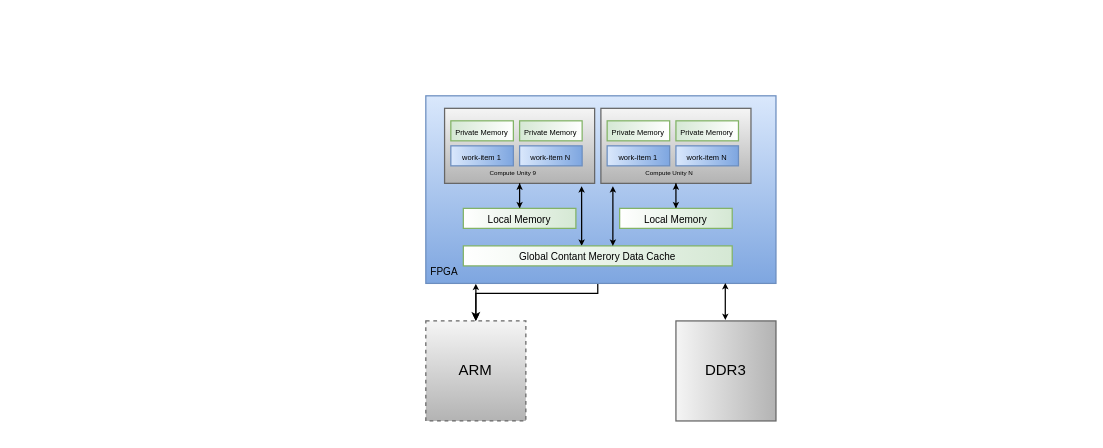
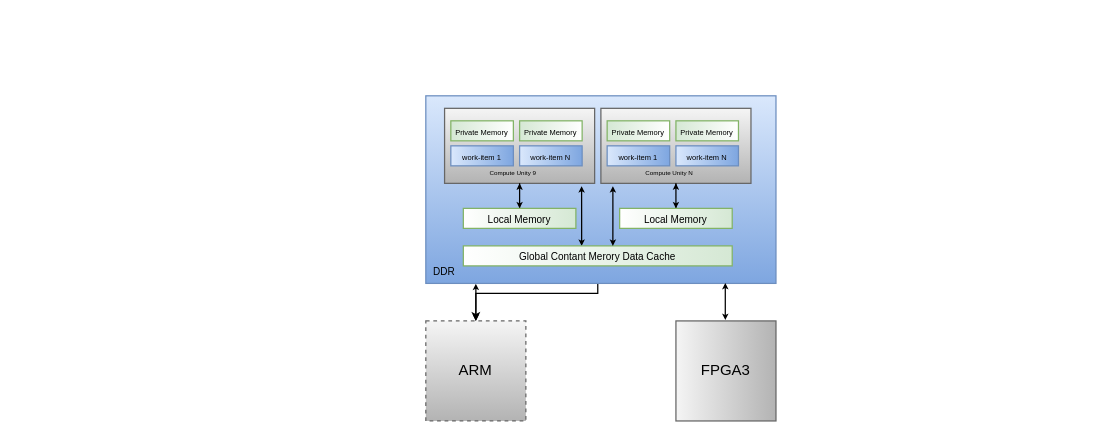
  <mxCell id="0" />
  <mxCell id="1" parent="0" />
  <mxCell id="2" style="edgeStyle=orthogonalEdgeStyle;rounded=0;orthogonalLoop=1;jettySize=auto;html=1;entryX=0;entryY=0.5;entryDx=0;entryDy=0;startArrow=classic;startFill=1;endSize=4;startSize=4;" edge="1" parent="1"><mxGeometry relative="1" as="geometry"><mxPoint x="20" y="20.172" as="sourcePoint" /></mxGeometry></mxCell>
  <mxCell id="3" style="edgeStyle=orthogonalEdgeStyle;rounded=0;orthogonalLoop=1;jettySize=auto;html=1;entryX=0;entryY=0.5;entryDx=0;entryDy=0;startArrow=classic;startFill=1;endSize=4;startSize=4;" edge="1" parent="1"><mxGeometry relative="1" as="geometry"><mxPoint x="440" y="90.172" as="sourcePoint" /></mxGeometry></mxCell>
  <mxCell id="4" style="edgeStyle=orthogonalEdgeStyle;rounded=0;orthogonalLoop=1;jettySize=auto;html=1;entryX=0;entryY=0.5;entryDx=0;entryDy=0;startArrow=classic;startFill=1;endSize=4;startSize=4;" edge="1" parent="1"><mxGeometry relative="1" as="geometry"><mxPoint x="860" y="190.172" as="sourcePoint" /></mxGeometry></mxCell>
  <mxCell id="5" style="edgeStyle=orthogonalEdgeStyle;rounded=0;orthogonalLoop=1;jettySize=auto;html=1;startArrow=classic;startFill=1;endSize=4;startSize=4;" edge="1" parent="1" source="7" target="23"><mxGeometry relative="1" as="geometry" /></mxCell>
  <mxCell id="6" style="edgeStyle=orthogonalEdgeStyle;rounded=0;orthogonalLoop=1;jettySize=auto;html=1;exitX=0.5;exitY=0;exitDx=0;exitDy=0;entryX=0.143;entryY=1.002;entryDx=0;entryDy=0;entryPerimeter=0;startArrow=classic;startFill=1;endSize=2;startSize=2;" edge="1" parent="1" source="7" target="9"><mxGeometry relative="1" as="geometry" /></mxCell>
  <mxCell id="7" value="ARM" style="whiteSpace=wrap;html=1;aspect=fixed;gradientColor=#b3b3b3;fillColor=#f5f5f5;strokeColor=#666666;dashed=1;" vertex="1" parent="1"><mxGeometry x="340" y="256" width="80" height="80" as="geometry" /></mxCell>
- <mxCell id="8" value="DDR3" style="whiteSpace=wrap;html=1;aspect=fixed;gradientColor=#b3b3b3;fillColor=#f5f5f5;strokeColor=#666666;gradientDirection=east;" vertex="1" parent="1"><mxGeometry x="540" y="256" width="80" height="80" as="geometry" /></mxCell>
+ <mxCell id="8" value="FPGA3" style="whiteSpace=wrap;html=1;aspect=fixed;gradientColor=#b3b3b3;fillColor=#f5f5f5;strokeColor=#666666;gradientDirection=east;" vertex="1" parent="1"><mxGeometry x="540" y="256" width="80" height="80" as="geometry" /></mxCell>
  <mxCell id="9" value="" style="rounded=0;whiteSpace=wrap;html=1;fillColor=#dae8fc;strokeColor=#6c8ebf;gradientColor=#7ea6e0;" vertex="1" parent="1"><mxGeometry x="340" y="76" width="280" height="150" as="geometry" /></mxCell>
  <mxCell id="10" value="" style="rounded=0;whiteSpace=wrap;html=1;gradientColor=#b3b3b3;fillColor=#f5f5f5;strokeColor=#666666;" vertex="1" parent="1"><mxGeometry x="355" y="86" width="120" height="60" as="geometry" /></mxCell>
  <mxCell id="11" value="&lt;font style=&quot;font-size: 6px&quot;&gt;Private Memory&lt;br&gt;&lt;/font&gt;" style="rounded=0;whiteSpace=wrap;html=1;fillColor=#d5e8d4;strokeColor=#82b366;gradientColor=#ffffff;gradientDirection=east;" vertex="1" parent="1"><mxGeometry x="360" y="96" width="50" height="16" as="geometry" /></mxCell>
  <mxCell id="12" value="&lt;font style=&quot;font-size: 6px&quot;&gt;Private Memory&lt;br&gt;&lt;/font&gt;" style="rounded=0;whiteSpace=wrap;html=1;fillColor=#d5e8d4;strokeColor=#82b366;gradientColor=#ffffff;gradientDirection=east;" vertex="1" parent="1"><mxGeometry x="415" y="96" width="50" height="16" as="geometry" /></mxCell>
  <mxCell id="13" value="&lt;font style=&quot;font-size: 6px&quot;&gt;work-item 1&lt;br&gt;&lt;/font&gt;" style="rounded=0;whiteSpace=wrap;html=1;fillColor=#dae8fc;strokeColor=#6c8ebf;gradientColor=#7ea6e0;gradientDirection=east;" vertex="1" parent="1"><mxGeometry x="360" y="116" width="50" height="16" as="geometry" /></mxCell>
  <mxCell id="14" value="&lt;font style=&quot;font-size: 6px&quot;&gt;work-item N&lt;br&gt;&lt;/font&gt;" style="rounded=0;whiteSpace=wrap;html=1;fillColor=#dae8fc;strokeColor=#6c8ebf;gradientColor=#7ea6e0;gradientDirection=east;" vertex="1" parent="1"><mxGeometry x="415" y="116" width="50" height="16" as="geometry" /></mxCell>
  <mxCell id="15" value="" style="rounded=0;whiteSpace=wrap;html=1;gradientColor=#b3b3b3;fillColor=#f5f5f5;strokeColor=#666666;" vertex="1" parent="1"><mxGeometry x="480" y="86" width="120" height="60" as="geometry" /></mxCell>
  <mxCell id="16" value="&lt;font style=&quot;font-size: 6px&quot;&gt;Private Memory&lt;br&gt;&lt;/font&gt;" style="rounded=0;whiteSpace=wrap;html=1;fillColor=#d5e8d4;strokeColor=#82b366;gradientColor=#ffffff;gradientDirection=east;" vertex="1" parent="1"><mxGeometry x="485" y="96" width="50" height="16" as="geometry" /></mxCell>
  <mxCell id="17" value="&lt;font style=&quot;font-size: 6px&quot;&gt;Private Memory&lt;br&gt;&lt;/font&gt;" style="rounded=0;whiteSpace=wrap;html=1;fillColor=#d5e8d4;strokeColor=#82b366;gradientColor=#ffffff;gradientDirection=east;" vertex="1" parent="1"><mxGeometry x="540" y="96" width="50" height="16" as="geometry" /></mxCell>
  <mxCell id="18" style="edgeStyle=orthogonalEdgeStyle;rounded=0;orthogonalLoop=1;jettySize=auto;html=1;entryX=0.5;entryY=1;entryDx=0;entryDy=0;startArrow=classic;startFill=1;endArrow=classic;endFill=1;endSize=2;startSize=2;" edge="1" parent="1" source="19" target="10"><mxGeometry relative="1" as="geometry" /></mxCell>
  <mxCell id="19" value="&lt;div&gt;&lt;span&gt;&lt;font style=&quot;font-size: 8px&quot;&gt;Local Memory&lt;/font&gt;&lt;/span&gt;&lt;/div&gt;" style="rounded=0;whiteSpace=wrap;html=1;align=center;gradientColor=#ffffff;fillColor=#d5e8d4;strokeColor=#82b366;gradientDirection=west;" vertex="1" parent="1"><mxGeometry x="370" y="166" width="90" height="16" as="geometry" /></mxCell>
  <mxCell id="20" style="edgeStyle=orthogonalEdgeStyle;rounded=0;orthogonalLoop=1;jettySize=auto;html=1;entryX=0.5;entryY=1;entryDx=0;entryDy=0;startArrow=classic;startFill=1;endArrow=classic;endFill=1;startSize=2;endSize=2;" edge="1" parent="1" source="21" target="15"><mxGeometry relative="1" as="geometry" /></mxCell>
  <mxCell id="21" value="&lt;div&gt;&lt;span&gt;&lt;font style=&quot;font-size: 8px&quot;&gt;Local Memory&lt;/font&gt;&lt;/span&gt;&lt;/div&gt;" style="rounded=0;whiteSpace=wrap;html=1;align=center;gradientColor=#ffffff;fillColor=#d5e8d4;strokeColor=#82b366;gradientDirection=west;" vertex="1" parent="1"><mxGeometry x="495" y="166" width="90" height="16" as="geometry" /></mxCell>
  <mxCell id="22" style="edgeStyle=orthogonalEdgeStyle;rounded=0;orthogonalLoop=1;jettySize=auto;html=1;entryX=0.913;entryY=1.038;entryDx=0;entryDy=0;entryPerimeter=0;startArrow=classic;startFill=1;startSize=2;endArrow=classic;endFill=1;endSize=2;" edge="1" parent="1" source="23" target="10"><mxGeometry relative="1" as="geometry"><Array as="points"><mxPoint x="465" y="171" /></Array></mxGeometry></mxCell>
  <mxCell id="23" value="&lt;div&gt;&lt;span&gt;&lt;font style=&quot;font-size: 8px&quot;&gt;Global Contant Merory Data Cache&lt;/font&gt;&lt;/span&gt;&lt;/div&gt;" style="rounded=0;whiteSpace=wrap;html=1;align=center;gradientColor=#ffffff;fillColor=#d5e8d4;strokeColor=#82b366;gradientDirection=west;" vertex="1" parent="1"><mxGeometry x="370" y="196" width="215" height="16" as="geometry" /></mxCell>
  <mxCell id="24" style="edgeStyle=orthogonalEdgeStyle;rounded=0;orthogonalLoop=1;jettySize=auto;html=1;entryX=0.913;entryY=1.038;entryDx=0;entryDy=0;entryPerimeter=0;startArrow=classic;startFill=1;startSize=2;endArrow=classic;endFill=1;endSize=2;" edge="1" parent="1"><mxGeometry relative="1" as="geometry"><mxPoint x="489.571" y="196" as="sourcePoint" /><mxPoint x="489.571" y="148.286" as="targetPoint" /><Array as="points"><mxPoint x="490" y="171" /></Array></mxGeometry></mxCell>
  <mxCell id="25" value="&lt;font style=&quot;font-size: 6px&quot;&gt;work-item 1&lt;br&gt;&lt;/font&gt;" style="rounded=0;whiteSpace=wrap;html=1;fillColor=#dae8fc;strokeColor=#6c8ebf;gradientColor=#7ea6e0;gradientDirection=east;" vertex="1" parent="1"><mxGeometry x="485" y="116" width="50" height="16" as="geometry" /></mxCell>
  <mxCell id="26" value="&lt;font style=&quot;font-size: 6px&quot;&gt;work-item N&lt;br&gt;&lt;/font&gt;" style="rounded=0;whiteSpace=wrap;html=1;fillColor=#dae8fc;strokeColor=#6c8ebf;gradientColor=#7ea6e0;gradientDirection=east;" vertex="1" parent="1"><mxGeometry x="540" y="116" width="50" height="16" as="geometry" /></mxCell>
  <mxCell id="27" style="edgeStyle=orthogonalEdgeStyle;rounded=0;orthogonalLoop=1;jettySize=auto;html=1;entryX=0;entryY=0.5;entryDx=0;entryDy=0;startArrow=classic;startFill=1;endSize=4;startSize=4;" edge="1" parent="1"><mxGeometry relative="1" as="geometry"><mxPoint x="780" y="280.172" as="sourcePoint" /></mxGeometry></mxCell>
  <mxCell id="28" value="&lt;font style=&quot;font-size: 5px&quot;&gt;Compute Unity 9&lt;/font&gt;" style="text;html=1;strokeColor=none;fillColor=none;align=center;verticalAlign=middle;whiteSpace=wrap;rounded=0;" vertex="1" parent="1"><mxGeometry x="360" y="126" width="100" height="20" as="geometry" /></mxCell>
  <mxCell id="29" value="&lt;font style=&quot;font-size: 5px&quot;&gt;Compute Unity N&lt;/font&gt;" style="text;html=1;strokeColor=none;fillColor=none;align=center;verticalAlign=middle;whiteSpace=wrap;rounded=0;" vertex="1" parent="1"><mxGeometry x="485" y="126" width="100" height="20" as="geometry" /></mxCell>
  <mxCell id="30" style="edgeStyle=orthogonalEdgeStyle;rounded=0;orthogonalLoop=1;jettySize=auto;html=1;exitX=0.5;exitY=0;exitDx=0;exitDy=0;entryX=0.143;entryY=1.002;entryDx=0;entryDy=0;entryPerimeter=0;startArrow=classic;startFill=1;endSize=2;startSize=2;" edge="1" parent="1"><mxGeometry relative="1" as="geometry"><mxPoint x="579.466" y="255.241" as="sourcePoint" /><mxPoint x="579.466" y="225.586" as="targetPoint" /></mxGeometry></mxCell>
- <mxCell id="31" value="&lt;font style=&quot;font-size: 8px&quot;&gt;FPGA&lt;/font&gt;" style="text;html=1;strokeColor=none;fillColor=none;align=center;verticalAlign=middle;whiteSpace=wrap;rounded=0;" vertex="1" parent="1"><mxGeometry x="335" y="206" width="40" height="20" as="geometry" /></mxCell>
+ <mxCell id="31" value="&lt;font style=&quot;font-size: 8px&quot;&gt;DDR&lt;/font&gt;" style="text;html=1;strokeColor=none;fillColor=none;align=center;verticalAlign=middle;whiteSpace=wrap;rounded=0;" vertex="1" parent="1"><mxGeometry x="335" y="206" width="40" height="20" as="geometry" /></mxCell>
